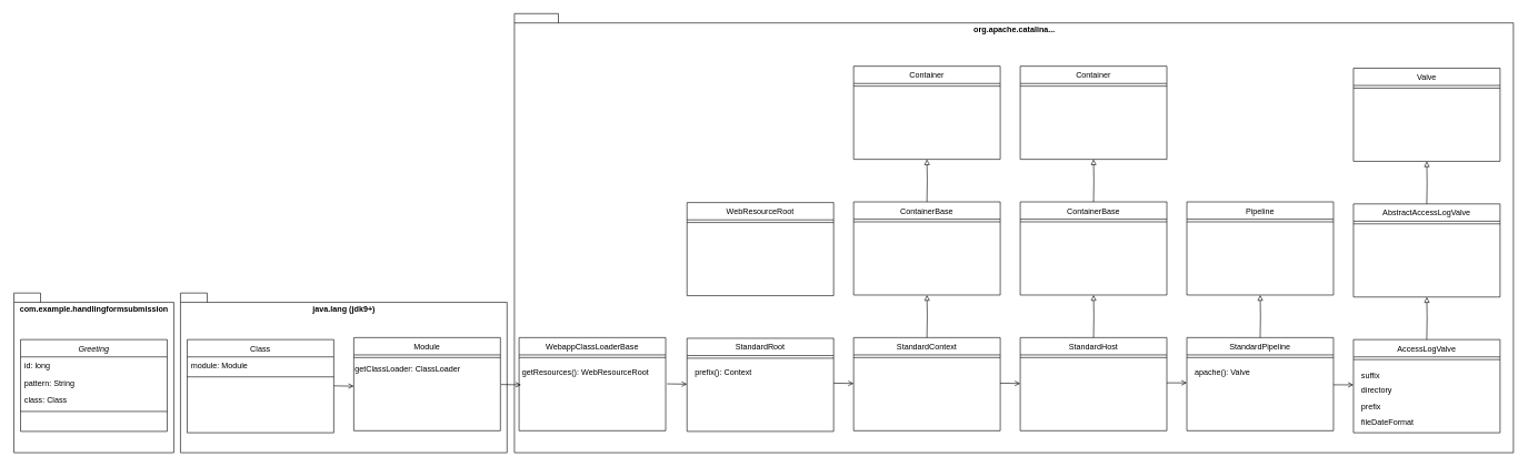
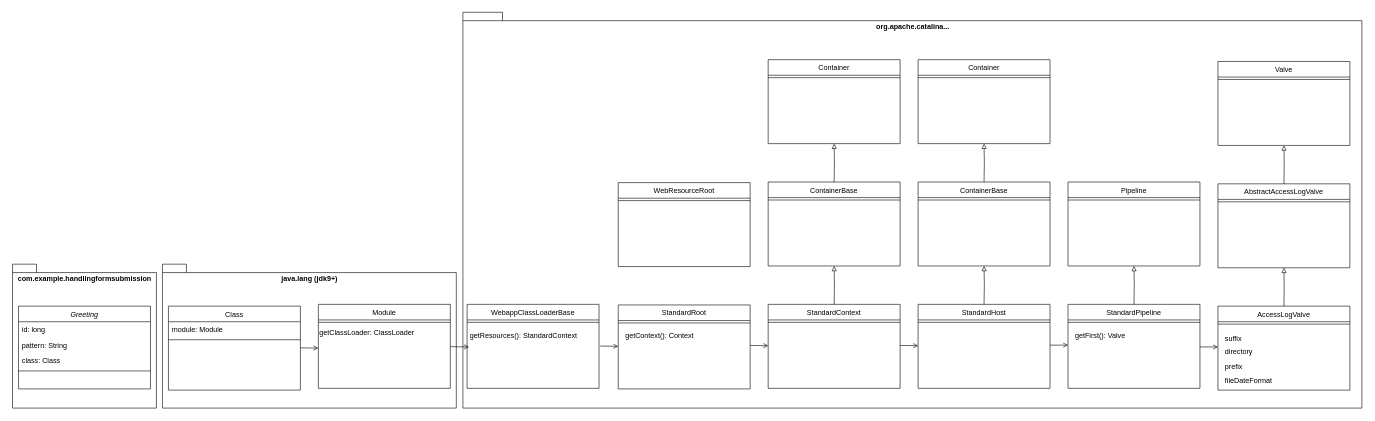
  <mxCell id="0" />
  <mxCell id="1" parent="0" />
  <mxCell id="2" value="&lt;span style=&quot;background-color: rgb(255 , 255 , 255)&quot;&gt;org.apache.catalina...&lt;/span&gt;" style="shape=folder;fontStyle=1;spacingTop=10;tabWidth=40;tabHeight=14;tabPosition=left;html=1;verticalAlign=top;" vertex="1" parent="1"><mxGeometry x="771" y="20" width="1499" height="660" as="geometry" /></mxCell>
  <mxCell id="3" value="java.lang (jdk9+)" style="shape=folder;fontStyle=1;spacingTop=10;tabWidth=40;tabHeight=14;tabPosition=left;html=1;verticalAlign=top;" vertex="1" parent="1"><mxGeometry x="270" y="440" width="490" height="240" as="geometry" /></mxCell>
  <mxCell id="4" value="com.example.handlingformsubmission" style="shape=folder;fontStyle=1;spacingTop=10;tabWidth=40;tabHeight=14;tabPosition=left;html=1;verticalAlign=top;" vertex="1" parent="1"><mxGeometry x="20" y="440" width="240" height="240" as="geometry" /></mxCell>
  <mxCell id="5" value="Greeting" style="swimlane;fontStyle=2;align=center;verticalAlign=top;childLayout=stackLayout;horizontal=1;startSize=26;horizontalStack=0;resizeParent=1;resizeLast=0;collapsible=1;marginBottom=0;rounded=0;shadow=0;strokeWidth=1;" parent="1" vertex="1"><mxGeometry x="30" y="510" width="220" height="138" as="geometry"><mxRectangle x="230" y="140" width="160" height="26" as="alternateBounds" /></mxGeometry></mxCell>
  <mxCell id="6" value="id: long" style="text;align=left;verticalAlign=top;spacingLeft=4;spacingRight=4;overflow=hidden;rotatable=0;points=[[0,0.5],[1,0.5]];portConstraint=eastwest;" parent="5" vertex="1"><mxGeometry y="26" width="220" height="26" as="geometry" /></mxCell>
  <mxCell id="7" value="pattern: String" style="text;align=left;verticalAlign=top;spacingLeft=4;spacingRight=4;overflow=hidden;rotatable=0;points=[[0,0.5],[1,0.5]];portConstraint=eastwest;rounded=0;shadow=0;html=0;" parent="5" vertex="1"><mxGeometry y="52" width="220" height="26" as="geometry" /></mxCell>
  <mxCell id="8" value="class: Class" style="text;align=left;verticalAlign=top;spacingLeft=4;spacingRight=4;overflow=hidden;rotatable=0;points=[[0,0.5],[1,0.5]];portConstraint=eastwest;rounded=0;shadow=0;html=0;" parent="5" vertex="1"><mxGeometry y="78" width="220" height="26" as="geometry" /></mxCell>
  <mxCell id="9" value="" style="line;html=1;strokeWidth=1;align=left;verticalAlign=middle;spacingTop=-1;spacingLeft=3;spacingRight=3;rotatable=0;labelPosition=right;points=[];portConstraint=eastwest;" parent="5" vertex="1"><mxGeometry y="104" width="220" height="8" as="geometry" /></mxCell>
  <mxCell id="10" value="Class" style="swimlane;fontStyle=0;align=center;verticalAlign=top;childLayout=stackLayout;horizontal=1;startSize=26;horizontalStack=0;resizeParent=1;resizeLast=0;collapsible=1;marginBottom=0;rounded=0;shadow=0;strokeWidth=1;" parent="1" vertex="1"><mxGeometry x="280" y="510" width="220" height="140" as="geometry"><mxRectangle x="550" y="140" width="160" height="26" as="alternateBounds" /></mxGeometry></mxCell>
  <mxCell id="11" value="module: Module" style="text;align=left;verticalAlign=top;spacingLeft=4;spacingRight=4;overflow=hidden;rotatable=0;points=[[0,0.5],[1,0.5]];portConstraint=eastwest;" parent="10" vertex="1"><mxGeometry y="26" width="220" height="26" as="geometry" /></mxCell>
  <mxCell id="12" value="" style="line;html=1;strokeWidth=1;align=left;verticalAlign=middle;spacingTop=-1;spacingLeft=3;spacingRight=3;rotatable=0;labelPosition=right;points=[];portConstraint=eastwest;" parent="10" vertex="1"><mxGeometry y="52" width="220" height="8" as="geometry" /></mxCell>
  <mxCell id="13" value="Module" style="swimlane;fontStyle=0;align=center;verticalAlign=top;childLayout=stackLayout;horizontal=1;startSize=26;horizontalStack=0;resizeParent=1;resizeLast=0;collapsible=1;marginBottom=0;rounded=0;shadow=0;strokeWidth=1;" vertex="1" parent="1"><mxGeometry x="530" y="507" width="220" height="140" as="geometry"><mxRectangle x="550" y="140" width="160" height="26" as="alternateBounds" /></mxGeometry></mxCell>
  <mxCell id="14" value="" style="line;html=1;strokeWidth=1;align=left;verticalAlign=middle;spacingTop=-1;spacingLeft=3;spacingRight=3;rotatable=0;labelPosition=right;points=[];portConstraint=eastwest;" vertex="1" parent="13"><mxGeometry y="26" width="220" height="8" as="geometry" /></mxCell>
  <mxCell id="15" value="getClassLoader: ClassLoader" style="text;whiteSpace=wrap;html=1;" vertex="1" parent="13"><mxGeometry y="34" width="220" height="30" as="geometry" /></mxCell>
  <mxCell id="16" value="WebappClassLoaderBase" style="swimlane;fontStyle=0;align=center;verticalAlign=top;childLayout=stackLayout;horizontal=1;startSize=26;horizontalStack=0;resizeParent=1;resizeLast=0;collapsible=1;marginBottom=0;rounded=0;shadow=0;strokeWidth=1;" vertex="1" parent="1"><mxGeometry x="778" y="507" width="220" height="140" as="geometry"><mxRectangle x="550" y="140" width="160" height="26" as="alternateBounds" /></mxGeometry></mxCell>
  <mxCell id="17" value="" style="line;html=1;strokeWidth=1;align=left;verticalAlign=middle;spacingTop=-1;spacingLeft=3;spacingRight=3;rotatable=0;labelPosition=right;points=[];portConstraint=eastwest;" vertex="1" parent="16"><mxGeometry y="26" width="220" height="8" as="geometry" /></mxCell>
  <mxCell id="18" value="" style="endArrow=open;shadow=0;strokeWidth=1;rounded=0;endFill=1;edgeStyle=elbowEdgeStyle;elbow=vertical;" edge="1" parent="1"><mxGeometry x="0.5" y="41" relative="1" as="geometry"><mxPoint x="500" y="579.5" as="sourcePoint" /><mxPoint x="530" y="579.5" as="targetPoint" /><mxPoint x="-40" y="32" as="offset" /></mxGeometry></mxCell>
  <mxCell id="19" value="" style="endArrow=open;shadow=0;strokeWidth=1;rounded=0;endFill=1;edgeStyle=elbowEdgeStyle;elbow=vertical;" edge="1" parent="1"><mxGeometry x="0.5" y="41" relative="1" as="geometry"><mxPoint x="751" y="577.5" as="sourcePoint" /><mxPoint x="781" y="577.5" as="targetPoint" /><mxPoint x="-40" y="32" as="offset" /></mxGeometry></mxCell>
- <mxCell id="20" value="getResources(): WebResourceRoot" style="text;whiteSpace=wrap;html=1;" vertex="1" parent="1"><mxGeometry x="781" y="545" width="220" height="30" as="geometry" /></mxCell>
+ <mxCell id="20" value="getResources(): StandardContext" style="text;whiteSpace=wrap;html=1;" vertex="1" parent="1"><mxGeometry x="781" y="545" width="220" height="30" as="geometry" /></mxCell>
  <mxCell id="21" value="WebResourceRoot" style="swimlane;fontStyle=0;align=center;verticalAlign=top;childLayout=stackLayout;horizontal=1;startSize=26;horizontalStack=0;resizeParent=1;resizeLast=0;collapsible=1;marginBottom=0;rounded=0;shadow=0;strokeWidth=1;" vertex="1" parent="1"><mxGeometry x="1030" y="304" width="220" height="140" as="geometry"><mxRectangle x="550" y="140" width="160" height="26" as="alternateBounds" /></mxGeometry></mxCell>
  <mxCell id="22" value="" style="line;html=1;strokeWidth=1;align=left;verticalAlign=middle;spacingTop=-1;spacingLeft=3;spacingRight=3;rotatable=0;labelPosition=right;points=[];portConstraint=eastwest;" vertex="1" parent="21"><mxGeometry y="26" width="220" height="8" as="geometry" /></mxCell>
  <mxCell id="23" value="StandardRoot" style="swimlane;fontStyle=0;align=center;verticalAlign=top;childLayout=stackLayout;horizontal=1;startSize=26;horizontalStack=0;resizeParent=1;resizeLast=0;collapsible=1;marginBottom=0;rounded=0;shadow=0;strokeWidth=1;" vertex="1" parent="1"><mxGeometry x="1030" y="508" width="220" height="140" as="geometry"><mxRectangle x="550" y="140" width="160" height="26" as="alternateBounds" /></mxGeometry></mxCell>
  <mxCell id="24" value="" style="line;html=1;strokeWidth=1;align=left;verticalAlign=middle;spacingTop=-1;spacingLeft=3;spacingRight=3;rotatable=0;labelPosition=right;points=[];portConstraint=eastwest;" vertex="1" parent="23"><mxGeometry y="26" width="220" height="8" as="geometry" /></mxCell>
  <mxCell id="25" value="" style="endArrow=open;shadow=0;strokeWidth=1;rounded=0;endFill=1;edgeStyle=elbowEdgeStyle;elbow=vertical;" edge="1" parent="1"><mxGeometry x="0.5" y="41" relative="1" as="geometry"><mxPoint x="1000" y="576.5" as="sourcePoint" /><mxPoint x="1030" y="576.5" as="targetPoint" /><mxPoint x="-40" y="32" as="offset" /></mxGeometry></mxCell>
- <mxCell id="26" value="prefix(): Context" style="text;whiteSpace=wrap;html=1;" vertex="1" parent="1"><mxGeometry x="1040" y="545" width="140" height="30" as="geometry" /></mxCell>
+ <mxCell id="26" value="getContext(): Context" style="text;whiteSpace=wrap;html=1;" vertex="1" parent="1"><mxGeometry x="1040" y="545" width="140" height="30" as="geometry" /></mxCell>
  <mxCell id="27" value="StandardContext" style="swimlane;fontStyle=0;align=center;verticalAlign=top;childLayout=stackLayout;horizontal=1;startSize=26;horizontalStack=0;resizeParent=1;resizeLast=0;collapsible=1;marginBottom=0;rounded=0;shadow=0;strokeWidth=1;" vertex="1" parent="1"><mxGeometry x="1280" y="507" width="220" height="140" as="geometry"><mxRectangle x="550" y="140" width="160" height="26" as="alternateBounds" /></mxGeometry></mxCell>
  <mxCell id="28" value="" style="line;html=1;strokeWidth=1;align=left;verticalAlign=middle;spacingTop=-1;spacingLeft=3;spacingRight=3;rotatable=0;labelPosition=right;points=[];portConstraint=eastwest;" vertex="1" parent="27"><mxGeometry y="26" width="220" height="8" as="geometry" /></mxCell>
  <mxCell id="29" value="" style="endArrow=open;shadow=0;strokeWidth=1;rounded=0;endFill=1;edgeStyle=elbowEdgeStyle;elbow=vertical;" edge="1" parent="1"><mxGeometry x="0.5" y="41" relative="1" as="geometry"><mxPoint x="1250" y="575.5" as="sourcePoint" /><mxPoint x="1280" y="575.5" as="targetPoint" /><mxPoint x="-40" y="32" as="offset" /></mxGeometry></mxCell>
  <mxCell id="30" value="ContainerBase" style="swimlane;fontStyle=0;align=center;verticalAlign=top;childLayout=stackLayout;horizontal=1;startSize=26;horizontalStack=0;resizeParent=1;resizeLast=0;collapsible=1;marginBottom=0;rounded=0;shadow=0;strokeWidth=1;" vertex="1" parent="1"><mxGeometry x="1280" y="303" width="220" height="140" as="geometry"><mxRectangle x="550" y="140" width="160" height="26" as="alternateBounds" /></mxGeometry></mxCell>
  <mxCell id="31" value="" style="line;html=1;strokeWidth=1;align=left;verticalAlign=middle;spacingTop=-1;spacingLeft=3;spacingRight=3;rotatable=0;labelPosition=right;points=[];portConstraint=eastwest;" vertex="1" parent="30"><mxGeometry y="26" width="220" height="8" as="geometry" /></mxCell>
  <mxCell id="32" style="edgeStyle=orthogonalEdgeStyle;rounded=0;orthogonalLoop=1;jettySize=auto;html=1;entryX=0.5;entryY=1;entryDx=0;entryDy=0;endArrow=block;endFill=0;" edge="1" parent="1" target="30"><mxGeometry relative="1" as="geometry"><mxPoint x="1390" y="507" as="sourcePoint" /></mxGeometry></mxCell>
  <mxCell id="33" value="Container" style="swimlane;fontStyle=0;align=center;verticalAlign=top;childLayout=stackLayout;horizontal=1;startSize=26;horizontalStack=0;resizeParent=1;resizeLast=0;collapsible=1;marginBottom=0;rounded=0;shadow=0;strokeWidth=1;" vertex="1" parent="1"><mxGeometry x="1280" y="99" width="220" height="140" as="geometry"><mxRectangle x="550" y="140" width="160" height="26" as="alternateBounds" /></mxGeometry></mxCell>
  <mxCell id="34" value="" style="line;html=1;strokeWidth=1;align=left;verticalAlign=middle;spacingTop=-1;spacingLeft=3;spacingRight=3;rotatable=0;labelPosition=right;points=[];portConstraint=eastwest;" vertex="1" parent="33"><mxGeometry y="26" width="220" height="8" as="geometry" /></mxCell>
  <mxCell id="35" style="edgeStyle=orthogonalEdgeStyle;rounded=0;orthogonalLoop=1;jettySize=auto;html=1;entryX=0.5;entryY=1;entryDx=0;entryDy=0;endArrow=block;endFill=0;" edge="1" parent="1" target="33"><mxGeometry relative="1" as="geometry"><mxPoint x="1390" y="303" as="sourcePoint" /></mxGeometry></mxCell>
  <mxCell id="36" value="StandardHost" style="swimlane;fontStyle=0;align=center;verticalAlign=top;childLayout=stackLayout;horizontal=1;startSize=26;horizontalStack=0;resizeParent=1;resizeLast=0;collapsible=1;marginBottom=0;rounded=0;shadow=0;strokeWidth=1;" vertex="1" parent="1"><mxGeometry x="1530" y="507" width="220" height="140" as="geometry"><mxRectangle x="550" y="140" width="160" height="26" as="alternateBounds" /></mxGeometry></mxCell>
  <mxCell id="37" value="" style="line;html=1;strokeWidth=1;align=left;verticalAlign=middle;spacingTop=-1;spacingLeft=3;spacingRight=3;rotatable=0;labelPosition=right;points=[];portConstraint=eastwest;" vertex="1" parent="36"><mxGeometry y="26" width="220" height="8" as="geometry" /></mxCell>
  <mxCell id="38" value="" style="endArrow=open;shadow=0;strokeWidth=1;rounded=0;endFill=1;edgeStyle=elbowEdgeStyle;elbow=vertical;" edge="1" parent="1"><mxGeometry x="0.5" y="41" relative="1" as="geometry"><mxPoint x="1500" y="575.5" as="sourcePoint" /><mxPoint x="1530" y="575.5" as="targetPoint" /><mxPoint x="-40" y="32" as="offset" /></mxGeometry></mxCell>
  <mxCell id="39" value="ContainerBase" style="swimlane;fontStyle=0;align=center;verticalAlign=top;childLayout=stackLayout;horizontal=1;startSize=26;horizontalStack=0;resizeParent=1;resizeLast=0;collapsible=1;marginBottom=0;rounded=0;shadow=0;strokeWidth=1;" vertex="1" parent="1"><mxGeometry x="1530" y="303" width="220" height="140" as="geometry"><mxRectangle x="550" y="140" width="160" height="26" as="alternateBounds" /></mxGeometry></mxCell>
  <mxCell id="40" value="" style="line;html=1;strokeWidth=1;align=left;verticalAlign=middle;spacingTop=-1;spacingLeft=3;spacingRight=3;rotatable=0;labelPosition=right;points=[];portConstraint=eastwest;" vertex="1" parent="39"><mxGeometry y="26" width="220" height="8" as="geometry" /></mxCell>
  <mxCell id="41" style="edgeStyle=orthogonalEdgeStyle;rounded=0;orthogonalLoop=1;jettySize=auto;html=1;entryX=0.5;entryY=1;entryDx=0;entryDy=0;endArrow=block;endFill=0;" edge="1" parent="1" target="39"><mxGeometry relative="1" as="geometry"><mxPoint x="1640" y="507" as="sourcePoint" /></mxGeometry></mxCell>
  <mxCell id="42" value="Container" style="swimlane;fontStyle=0;align=center;verticalAlign=top;childLayout=stackLayout;horizontal=1;startSize=26;horizontalStack=0;resizeParent=1;resizeLast=0;collapsible=1;marginBottom=0;rounded=0;shadow=0;strokeWidth=1;" vertex="1" parent="1"><mxGeometry x="1530" y="99" width="220" height="140" as="geometry"><mxRectangle x="550" y="140" width="160" height="26" as="alternateBounds" /></mxGeometry></mxCell>
  <mxCell id="43" value="" style="line;html=1;strokeWidth=1;align=left;verticalAlign=middle;spacingTop=-1;spacingLeft=3;spacingRight=3;rotatable=0;labelPosition=right;points=[];portConstraint=eastwest;" vertex="1" parent="42"><mxGeometry y="26" width="220" height="8" as="geometry" /></mxCell>
  <mxCell id="44" style="edgeStyle=orthogonalEdgeStyle;rounded=0;orthogonalLoop=1;jettySize=auto;html=1;entryX=0.5;entryY=1;entryDx=0;entryDy=0;endArrow=block;endFill=0;" edge="1" parent="1" target="42"><mxGeometry relative="1" as="geometry"><mxPoint x="1640" y="303" as="sourcePoint" /></mxGeometry></mxCell>
  <mxCell id="45" value="StandardPipeline" style="swimlane;fontStyle=0;align=center;verticalAlign=top;childLayout=stackLayout;horizontal=1;startSize=26;horizontalStack=0;resizeParent=1;resizeLast=0;collapsible=1;marginBottom=0;rounded=0;shadow=0;strokeWidth=1;" vertex="1" parent="1"><mxGeometry x="1780" y="507" width="220" height="140" as="geometry"><mxRectangle x="550" y="140" width="160" height="26" as="alternateBounds" /></mxGeometry></mxCell>
  <mxCell id="46" value="" style="line;html=1;strokeWidth=1;align=left;verticalAlign=middle;spacingTop=-1;spacingLeft=3;spacingRight=3;rotatable=0;labelPosition=right;points=[];portConstraint=eastwest;" vertex="1" parent="45"><mxGeometry y="26" width="220" height="8" as="geometry" /></mxCell>
  <mxCell id="47" value="Pipeline" style="swimlane;fontStyle=0;align=center;verticalAlign=top;childLayout=stackLayout;horizontal=1;startSize=26;horizontalStack=0;resizeParent=1;resizeLast=0;collapsible=1;marginBottom=0;rounded=0;shadow=0;strokeWidth=1;" vertex="1" parent="1"><mxGeometry x="1780" y="303" width="220" height="140" as="geometry"><mxRectangle x="550" y="140" width="160" height="26" as="alternateBounds" /></mxGeometry></mxCell>
  <mxCell id="48" value="" style="line;html=1;strokeWidth=1;align=left;verticalAlign=middle;spacingTop=-1;spacingLeft=3;spacingRight=3;rotatable=0;labelPosition=right;points=[];portConstraint=eastwest;" vertex="1" parent="47"><mxGeometry y="26" width="220" height="8" as="geometry" /></mxCell>
  <mxCell id="49" style="edgeStyle=orthogonalEdgeStyle;rounded=0;orthogonalLoop=1;jettySize=auto;html=1;entryX=0.5;entryY=1;entryDx=0;entryDy=0;endArrow=block;endFill=0;" edge="1" parent="1" target="47"><mxGeometry relative="1" as="geometry"><mxPoint x="1890" y="507" as="sourcePoint" /></mxGeometry></mxCell>
  <mxCell id="50" value="" style="endArrow=open;shadow=0;strokeWidth=1;rounded=0;endFill=1;edgeStyle=elbowEdgeStyle;elbow=vertical;" edge="1" parent="1"><mxGeometry x="0.5" y="41" relative="1" as="geometry"><mxPoint x="1750" y="575" as="sourcePoint" /><mxPoint x="1780" y="575" as="targetPoint" /><mxPoint x="-40" y="32" as="offset" /></mxGeometry></mxCell>
- <mxCell id="51" value="apache(): Valve" style="text;whiteSpace=wrap;html=1;" vertex="1" parent="1"><mxGeometry x="1790" y="545" width="110" height="30" as="geometry" /></mxCell>
+ <mxCell id="51" value="getFirst(): Valve" style="text;whiteSpace=wrap;html=1;" vertex="1" parent="1"><mxGeometry x="1790" y="545" width="110" height="30" as="geometry" /></mxCell>
  <mxCell id="52" value="AccessLogValve" style="swimlane;fontStyle=0;align=center;verticalAlign=top;childLayout=stackLayout;horizontal=1;startSize=26;horizontalStack=0;resizeParent=1;resizeLast=0;collapsible=1;marginBottom=0;rounded=0;shadow=0;strokeWidth=1;" vertex="1" parent="1"><mxGeometry x="2030" y="510" width="220" height="140" as="geometry"><mxRectangle x="550" y="140" width="160" height="26" as="alternateBounds" /></mxGeometry></mxCell>
  <mxCell id="53" value="" style="line;html=1;strokeWidth=1;align=left;verticalAlign=middle;spacingTop=-1;spacingLeft=3;spacingRight=3;rotatable=0;labelPosition=right;points=[];portConstraint=eastwest;" vertex="1" parent="52"><mxGeometry y="26" width="220" height="8" as="geometry" /></mxCell>
  <mxCell id="54" value="AbstractAccessLogValve" style="swimlane;fontStyle=0;align=center;verticalAlign=top;childLayout=stackLayout;horizontal=1;startSize=26;horizontalStack=0;resizeParent=1;resizeLast=0;collapsible=1;marginBottom=0;rounded=0;shadow=0;strokeWidth=1;" vertex="1" parent="1"><mxGeometry x="2030" y="306" width="220" height="140" as="geometry"><mxRectangle x="550" y="140" width="160" height="26" as="alternateBounds" /></mxGeometry></mxCell>
  <mxCell id="55" value="" style="line;html=1;strokeWidth=1;align=left;verticalAlign=middle;spacingTop=-1;spacingLeft=3;spacingRight=3;rotatable=0;labelPosition=right;points=[];portConstraint=eastwest;" vertex="1" parent="54"><mxGeometry y="26" width="220" height="8" as="geometry" /></mxCell>
  <mxCell id="56" style="edgeStyle=orthogonalEdgeStyle;rounded=0;orthogonalLoop=1;jettySize=auto;html=1;entryX=0.5;entryY=1;entryDx=0;entryDy=0;endArrow=block;endFill=0;" edge="1" parent="1" target="54"><mxGeometry relative="1" as="geometry"><mxPoint x="2140" y="510" as="sourcePoint" /></mxGeometry></mxCell>
  <mxCell id="57" value="" style="endArrow=open;shadow=0;strokeWidth=1;rounded=0;endFill=1;edgeStyle=elbowEdgeStyle;elbow=vertical;" edge="1" parent="1"><mxGeometry x="0.5" y="41" relative="1" as="geometry"><mxPoint x="2000" y="578" as="sourcePoint" /><mxPoint x="2030" y="578" as="targetPoint" /><mxPoint x="-40" y="32" as="offset" /></mxGeometry></mxCell>
  <mxCell id="58" value="Valve" style="swimlane;fontStyle=0;align=center;verticalAlign=top;childLayout=stackLayout;horizontal=1;startSize=26;horizontalStack=0;resizeParent=1;resizeLast=0;collapsible=1;marginBottom=0;rounded=0;shadow=0;strokeWidth=1;" vertex="1" parent="1"><mxGeometry x="2030" y="102" width="220" height="140" as="geometry"><mxRectangle x="550" y="140" width="160" height="26" as="alternateBounds" /></mxGeometry></mxCell>
  <mxCell id="59" value="" style="line;html=1;strokeWidth=1;align=left;verticalAlign=middle;spacingTop=-1;spacingLeft=3;spacingRight=3;rotatable=0;labelPosition=right;points=[];portConstraint=eastwest;" vertex="1" parent="58"><mxGeometry y="26" width="220" height="8" as="geometry" /></mxCell>
  <mxCell id="60" style="edgeStyle=orthogonalEdgeStyle;rounded=0;orthogonalLoop=1;jettySize=auto;html=1;entryX=0.5;entryY=1;entryDx=0;entryDy=0;endArrow=block;endFill=0;" edge="1" parent="1" target="58"><mxGeometry relative="1" as="geometry"><mxPoint x="2140" y="306" as="sourcePoint" /></mxGeometry></mxCell>
  <mxCell id="61" value="suffix" style="text;whiteSpace=wrap;html=1;" vertex="1" parent="1"><mxGeometry x="2040" y="550" width="50" height="30" as="geometry" /></mxCell>
  <mxCell id="62" value="directory" style="text;whiteSpace=wrap;html=1;" vertex="1" parent="1"><mxGeometry x="2040" y="573" width="70" height="30" as="geometry" /></mxCell>
  <mxCell id="63" value="prefix" style="text;whiteSpace=wrap;html=1;" vertex="1" parent="1"><mxGeometry x="2040" y="597" width="50" height="30" as="geometry" /></mxCell>
  <mxCell id="64" value="fileDateFormat" style="text;whiteSpace=wrap;html=1;" vertex="1" parent="1"><mxGeometry x="2040" y="620" width="110" height="30" as="geometry" /></mxCell>
